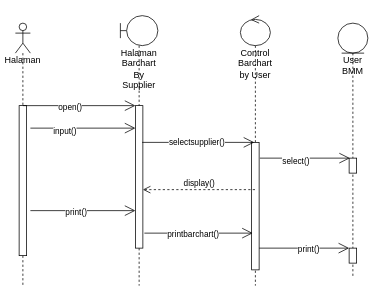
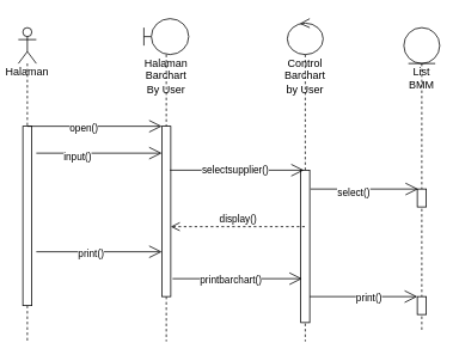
  <mxCell id="0" />
  <mxCell id="1" parent="0" />
  <mxCell id="2" value="Halaman" style="shape=umlLifeline;participant=umlActor;perimeter=lifelinePerimeter;whiteSpace=wrap;html=1;container=1;collapsible=0;recursiveResize=0;verticalAlign=top;spacingTop=36;outlineConnect=0;" vertex="1" parent="1"><mxGeometry x="20" y="30" width="20" height="350" as="geometry" /></mxCell>
  <mxCell id="3" value="" style="html=1;points=[];perimeter=orthogonalPerimeter;" vertex="1" parent="2"><mxGeometry x="5" y="110" width="10" height="200" as="geometry" /></mxCell>
- <mxCell id="4" value="Halaman Barchart By Supplier" style="shape=umlLifeline;participant=umlBoundary;perimeter=lifelinePerimeter;whiteSpace=wrap;html=1;container=1;collapsible=0;recursiveResize=0;verticalAlign=top;spacingTop=36;outlineConnect=0;" vertex="1" parent="1"><mxGeometry x="160" y="20" width="50" height="360" as="geometry" /></mxCell>
+ <mxCell id="4" value="Halaman Barchart By User" style="shape=umlLifeline;participant=umlBoundary;perimeter=lifelinePerimeter;whiteSpace=wrap;html=1;container=1;collapsible=0;recursiveResize=0;verticalAlign=top;spacingTop=36;outlineConnect=0;" vertex="1" parent="1"><mxGeometry x="160" y="20" width="50" height="360" as="geometry" /></mxCell>
  <mxCell id="5" value="" style="html=1;points=[];perimeter=orthogonalPerimeter;" vertex="1" parent="4"><mxGeometry x="20" y="120" width="10" height="190" as="geometry" /></mxCell>
  <mxCell id="6" value="Control Barchart by User" style="shape=umlLifeline;participant=umlControl;perimeter=lifelinePerimeter;whiteSpace=wrap;html=1;container=1;collapsible=0;recursiveResize=0;verticalAlign=top;spacingTop=36;outlineConnect=0;" vertex="1" parent="1"><mxGeometry x="320" y="20" width="40" height="360" as="geometry" /></mxCell>
  <mxCell id="7" value="" style="html=1;points=[];perimeter=orthogonalPerimeter;" vertex="1" parent="6"><mxGeometry x="15" y="169" width="10" height="170" as="geometry" /></mxCell>
- <mxCell id="8" value="User BMM" style="shape=umlLifeline;participant=umlEntity;perimeter=lifelinePerimeter;whiteSpace=wrap;html=1;container=1;collapsible=0;recursiveResize=0;verticalAlign=top;spacingTop=36;outlineConnect=0;" vertex="1" parent="1"><mxGeometry x="450" y="30" width="40" height="340" as="geometry" /></mxCell>
+ <mxCell id="8" value="List BMM" style="shape=umlLifeline;participant=umlEntity;perimeter=lifelinePerimeter;whiteSpace=wrap;html=1;container=1;collapsible=0;recursiveResize=0;verticalAlign=top;spacingTop=36;outlineConnect=0;" vertex="1" parent="1"><mxGeometry x="450" y="30" width="40" height="340" as="geometry" /></mxCell>
  <mxCell id="9" value="" style="html=1;points=[];perimeter=orthogonalPerimeter;" vertex="1" parent="8"><mxGeometry x="15" y="300" width="10" height="20" as="geometry" /></mxCell>
  <mxCell id="10" value="" style="html=1;points=[];perimeter=orthogonalPerimeter;" vertex="1" parent="8"><mxGeometry x="15" y="180" width="10" height="20" as="geometry" /></mxCell>
  <mxCell id="11" value="" style="endArrow=open;endFill=1;endSize=12;html=1;rounded=0;" edge="1" parent="1"><mxGeometry width="160" relative="1" as="geometry"><mxPoint x="30" y="140" as="sourcePoint" /><mxPoint x="180" y="140" as="targetPoint" /></mxGeometry></mxCell>
  <mxCell id="12" value="open()" style="edgeLabel;html=1;align=center;verticalAlign=middle;resizable=0;points=[];" vertex="1" connectable="0" parent="11"><mxGeometry x="-0.173" y="-1" relative="1" as="geometry"><mxPoint as="offset" /></mxGeometry></mxCell>
  <mxCell id="13" value="" style="endArrow=open;endFill=1;endSize=12;html=1;rounded=0;" edge="1" parent="1"><mxGeometry width="160" relative="1" as="geometry"><mxPoint x="192" y="310" as="sourcePoint" /><mxPoint x="336.5" y="310" as="targetPoint" /><Array as="points"><mxPoint x="247" y="310" /></Array></mxGeometry></mxCell>
  <mxCell id="14" value="printbarchart()" style="edgeLabel;html=1;align=center;verticalAlign=middle;resizable=0;points=[];" vertex="1" connectable="0" parent="13"><mxGeometry x="-0.3" y="1" relative="1" as="geometry"><mxPoint x="13" y="1" as="offset" /></mxGeometry></mxCell>
  <mxCell id="15" value="" style="endArrow=open;endFill=1;endSize=12;html=1;rounded=0;" edge="1" parent="1"><mxGeometry width="160" relative="1" as="geometry"><mxPoint x="40" y="280" as="sourcePoint" /><mxPoint x="180" y="280" as="targetPoint" /><Array as="points" /></mxGeometry></mxCell>
  <mxCell id="16" value="print()" style="edgeLabel;html=1;align=center;verticalAlign=middle;resizable=0;points=[];" vertex="1" connectable="0" parent="15"><mxGeometry x="-0.343" y="-1" relative="1" as="geometry"><mxPoint x="14" as="offset" /></mxGeometry></mxCell>
  <mxCell id="17" value="" style="endArrow=open;endFill=1;endSize=12;html=1;rounded=0;" edge="1" parent="1"><mxGeometry width="160" relative="1" as="geometry"><mxPoint x="345" y="330" as="sourcePoint" /><mxPoint x="465" y="330" as="targetPoint" /><Array as="points" /></mxGeometry></mxCell>
  <mxCell id="18" value="print()" style="edgeLabel;html=1;align=center;verticalAlign=middle;resizable=0;points=[];" vertex="1" connectable="0" parent="17"><mxGeometry x="-0.343" y="-1" relative="1" as="geometry"><mxPoint x="26" y="-1" as="offset" /></mxGeometry></mxCell>
  <mxCell id="19" value="" style="endArrow=open;endFill=1;endSize=12;html=1;rounded=0;fontSize=11;" edge="1" parent="1"><mxGeometry width="160" relative="1" as="geometry"><mxPoint x="189" y="189" as="sourcePoint" /><mxPoint x="338.5" y="189" as="targetPoint" /><Array as="points"><mxPoint x="270" y="189" /></Array></mxGeometry></mxCell>
  <mxCell id="20" value="selectsupplier()" style="edgeLabel;html=1;align=center;verticalAlign=middle;resizable=0;points=[];fontSize=11;" vertex="1" connectable="0" parent="19"><mxGeometry x="-0.2" relative="1" as="geometry"><mxPoint x="12" y="-1" as="offset" /></mxGeometry></mxCell>
  <mxCell id="21" value="" style="endArrow=open;endFill=1;endSize=12;html=1;rounded=0;fontSize=11;" edge="1" parent="1"><mxGeometry width="160" relative="1" as="geometry"><mxPoint x="346" y="210" as="sourcePoint" /><mxPoint x="466" y="210" as="targetPoint" /></mxGeometry></mxCell>
  <mxCell id="22" value="select()" style="edgeLabel;html=1;align=center;verticalAlign=middle;resizable=0;points=[];fontSize=11;" vertex="1" connectable="0" parent="21"><mxGeometry x="-0.217" y="-3" relative="1" as="geometry"><mxPoint as="offset" /></mxGeometry></mxCell>
  <mxCell id="23" value="display()" style="html=1;verticalAlign=bottom;endArrow=open;dashed=1;endSize=8;rounded=0;fontSize=11;" edge="1" parent="1"><mxGeometry relative="1" as="geometry"><mxPoint x="339.5" y="252" as="sourcePoint" /><mxPoint x="190" y="252" as="targetPoint" /></mxGeometry></mxCell>
  <mxCell id="24" value="" style="endArrow=open;endFill=1;endSize=12;html=1;rounded=0;" edge="1" parent="1"><mxGeometry width="160" relative="1" as="geometry"><mxPoint x="40" y="170" as="sourcePoint" /><mxPoint x="180" y="170" as="targetPoint" /></mxGeometry></mxCell>
  <mxCell id="25" value="input()" style="edgeLabel;html=1;align=center;verticalAlign=middle;resizable=0;points=[];" vertex="1" connectable="0" parent="24"><mxGeometry x="-0.362" y="-3" relative="1" as="geometry"><mxPoint as="offset" /></mxGeometry></mxCell>
